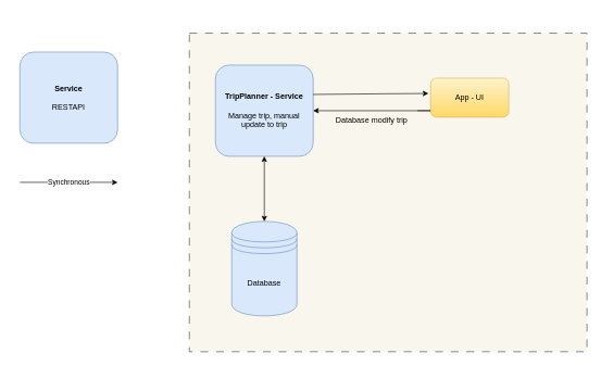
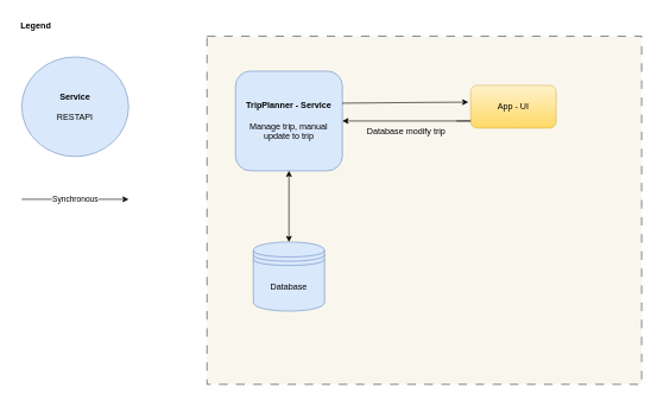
  <mxCell id="0" />
  <mxCell id="1" parent="0" />
  <mxCell id="2" value="" style="rounded=0;whiteSpace=wrap;html=1;dashed=1;dashPattern=12 12;fillColor=#f9f7ed;strokeColor=#36393d;" vertex="1" parent="1"><mxGeometry x="290" y="50" width="610" height="489" as="geometry" /></mxCell>
  <mxCell id="3" value="&lt;b&gt;TripPlanner - Service&lt;/b&gt;&lt;br&gt;&lt;br&gt;Manage trip, manual update to trip" style="rounded=1;whiteSpace=wrap;html=1;fillColor=#dae8fc;strokeColor=#6c8ebf;fontStyle=0" vertex="1" parent="1"><mxGeometry x="330" y="99" width="150" height="140" as="geometry" /></mxCell>
- <mxCell id="4" value="Database" style="shape=datastore;whiteSpace=wrap;html=1;fillColor=#dae8fc;strokeColor=#6c8ebf;" vertex="1" parent="1"><mxGeometry x="355" y="339" width="100" height="145" as="geometry" /></mxCell>
- <mxCell id="5" value="&lt;b&gt;Service&lt;/b&gt;&lt;br&gt;&lt;br&gt;RESTAPI" style="rounded=1;whiteSpace=wrap;html=1;fillColor=#dae8fc;strokeColor=#6c8ebf;fontStyle=0" vertex="1" parent="1"><mxGeometry x="30" y="79" width="150" height="140" as="geometry" /></mxCell>
+ <mxCell id="4" value="Database" style="shape=datastore;whiteSpace=wrap;html=1;fillColor=#dae8fc;strokeColor=#6c8ebf;" vertex="1" parent="1"><mxGeometry x="355" y="339" width="100" height="97" as="geometry" /></mxCell>
+ <mxCell id="5" value="&lt;b&gt;Service&lt;/b&gt;&lt;br&gt;&lt;br&gt;RESTAPI" style="ellipse;whiteSpace=wrap;html=1;fillColor=#dae8fc;strokeColor=#6c8ebf;fontStyle=0;" vertex="1" parent="1"><mxGeometry x="30" y="79" width="150" height="140" as="geometry" /></mxCell>
  <mxCell id="6" value="Synchronous" style="endArrow=classic;html=1;rounded=0;" edge="1" parent="1"><mxGeometry width="50" height="50" relative="1" as="geometry"><mxPoint x="30" y="279" as="sourcePoint" /><mxPoint x="180" y="279" as="targetPoint" /></mxGeometry></mxCell>
+ <mxCell id="7" value="Legend" style="text;html=1;strokeColor=none;fillColor=none;align=center;verticalAlign=middle;whiteSpace=wrap;rounded=0;fontStyle=1" vertex="1" parent="1"><mxGeometry x="20" y="20" width="60" height="30" as="geometry" /></mxCell>
  <mxCell id="8" value="" style="endArrow=classic;startArrow=classic;html=1;rounded=0;exitX=0.5;exitY=0;exitDx=0;exitDy=0;entryX=0.5;entryY=1;entryDx=0;entryDy=0;" edge="1" parent="1" source="4" target="3"><mxGeometry width="50" height="50" relative="1" as="geometry"><mxPoint x="355" y="249" as="sourcePoint" /><mxPoint x="405" y="199" as="targetPoint" /></mxGeometry></mxCell>
  <mxCell id="9" value="App - UI" style="rounded=1;whiteSpace=wrap;html=1;fillColor=#fff2cc;strokeColor=#d6b656;gradientColor=#ffd966;" vertex="1" parent="1"><mxGeometry x="660" y="119" width="120" height="60" as="geometry" /></mxCell>
  <mxCell id="10" value="" style="endArrow=classic;html=1;rounded=0;entryX=-0.027;entryY=0.643;entryDx=0;entryDy=0;exitX=0.311;exitY=0.223;exitDx=0;exitDy=0;exitPerimeter=0;entryPerimeter=0;" edge="1" parent="1"><mxGeometry width="50" height="50" relative="1" as="geometry"><mxPoint x="479.71" y="144.047" as="sourcePoint" /><mxPoint x="656.76" y="142.58" as="targetPoint" /><Array as="points"><mxPoint x="590" y="143" /></Array></mxGeometry></mxCell>
  <mxCell id="11" value="Database modify trip" style="text;html=1;strokeColor=none;fillColor=none;align=center;verticalAlign=middle;whiteSpace=wrap;rounded=0;" vertex="1" parent="1"><mxGeometry x="510" y="169" width="120" height="30" as="geometry" /></mxCell>
  <mxCell id="12" value="" style="endArrow=classic;html=1;rounded=0;entryX=1;entryY=0.5;entryDx=0;entryDy=0;" edge="1" parent="1" target="3"><mxGeometry width="50" height="50" relative="1" as="geometry"><mxPoint x="640" y="169" as="sourcePoint" /><mxPoint x="480" y="179" as="targetPoint" /><Array as="points"><mxPoint x="660" y="169" /></Array></mxGeometry></mxCell>
